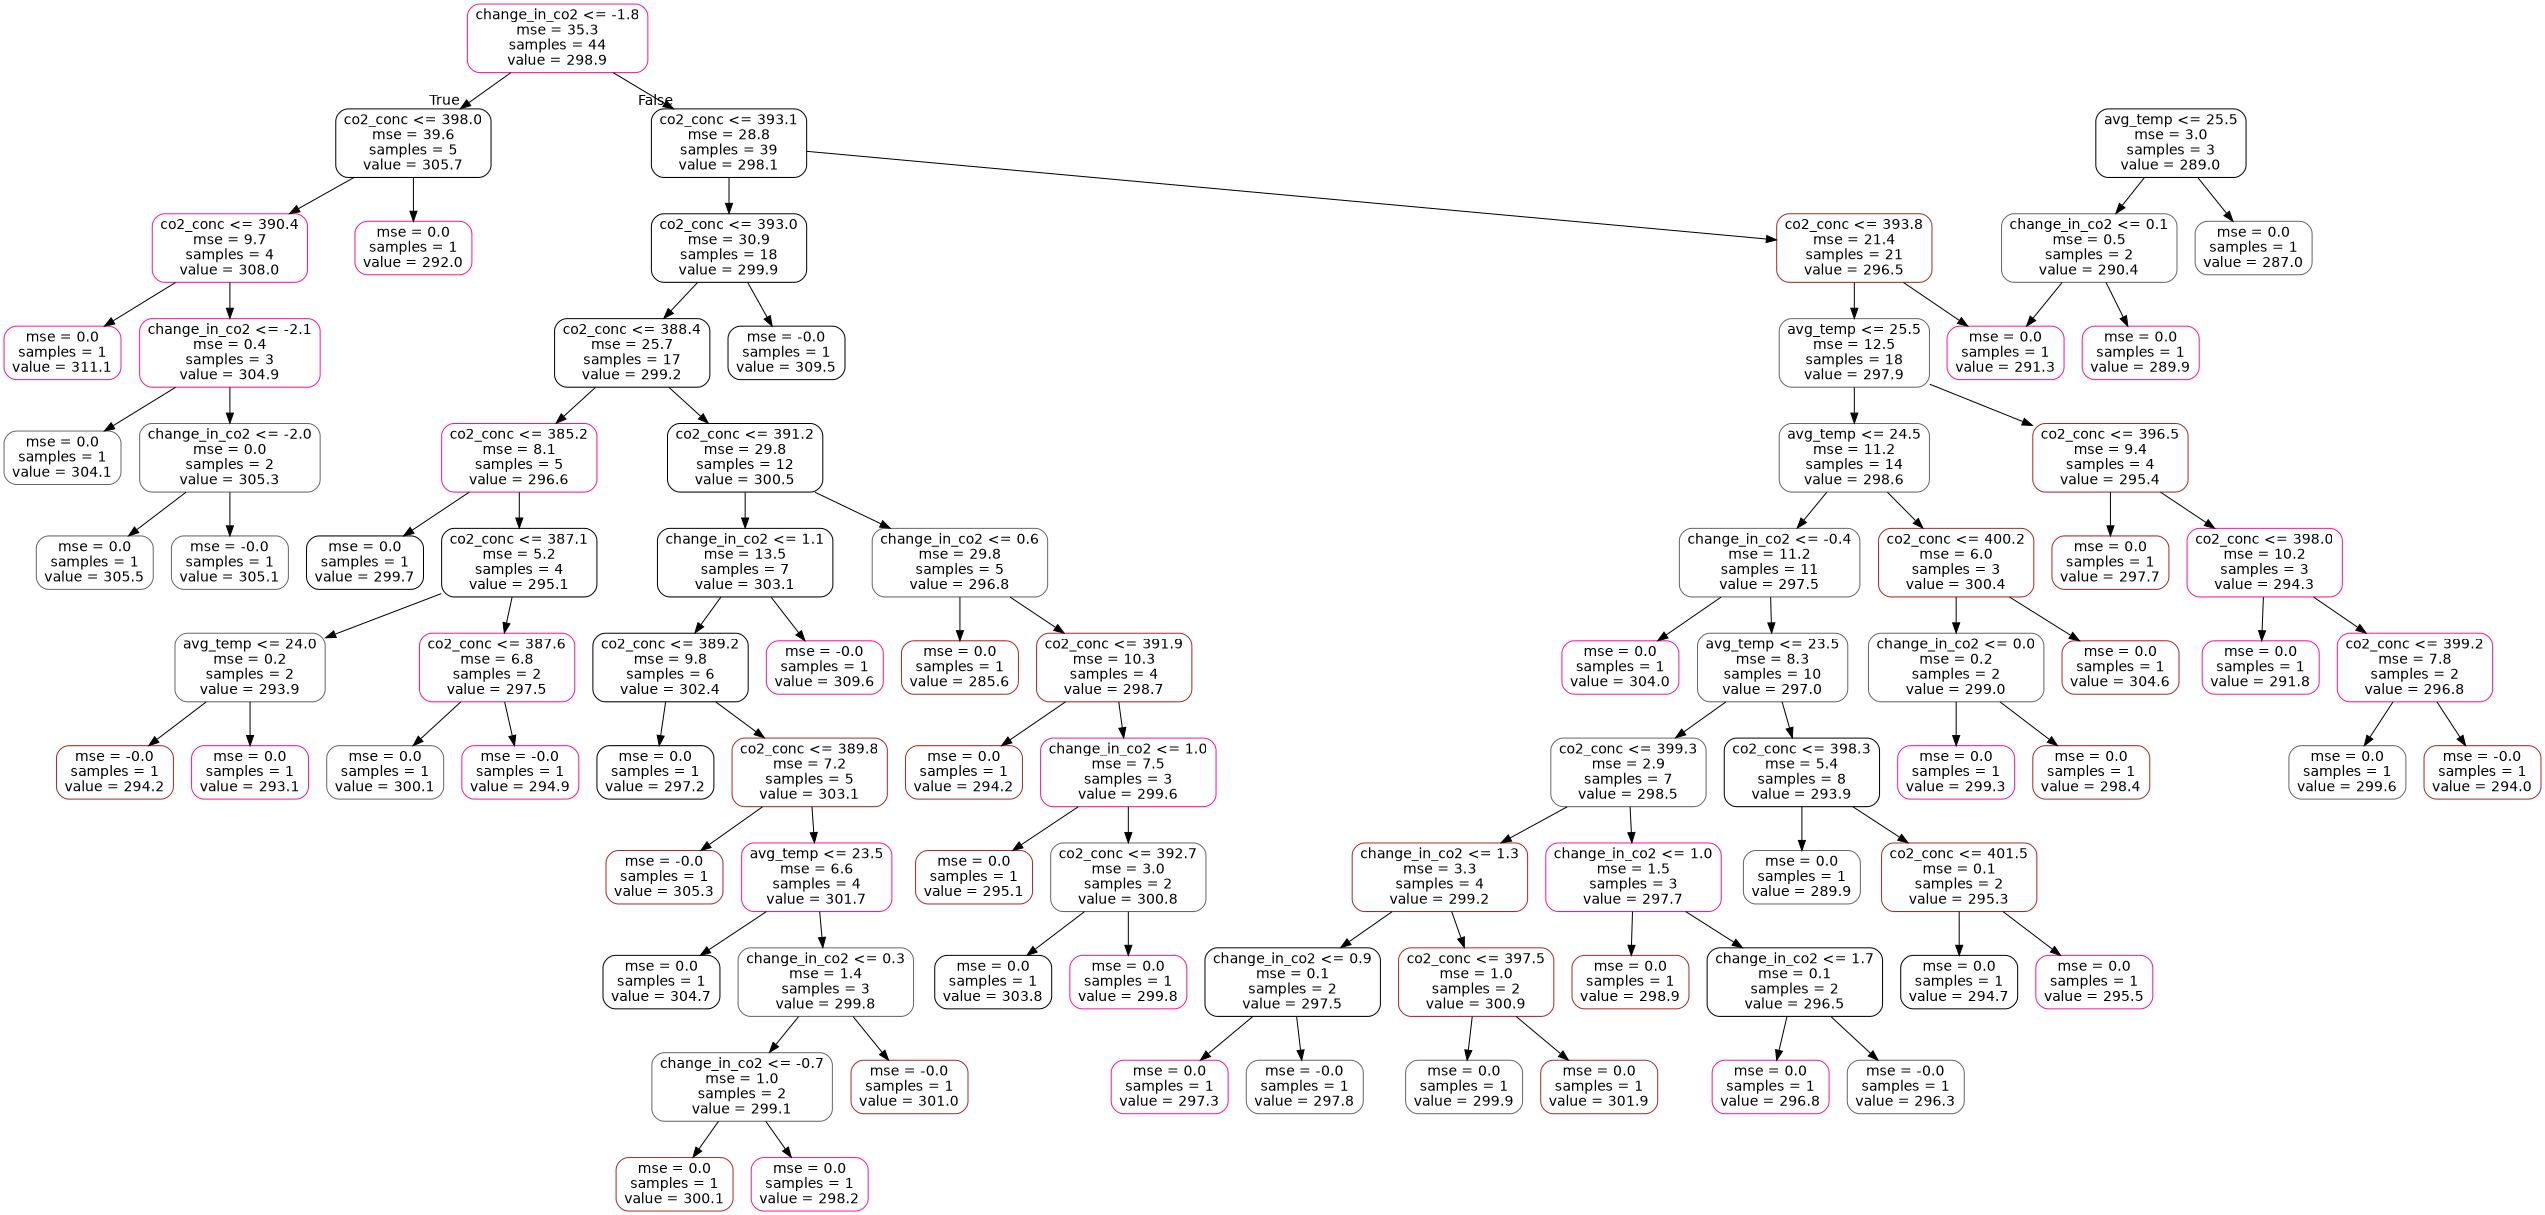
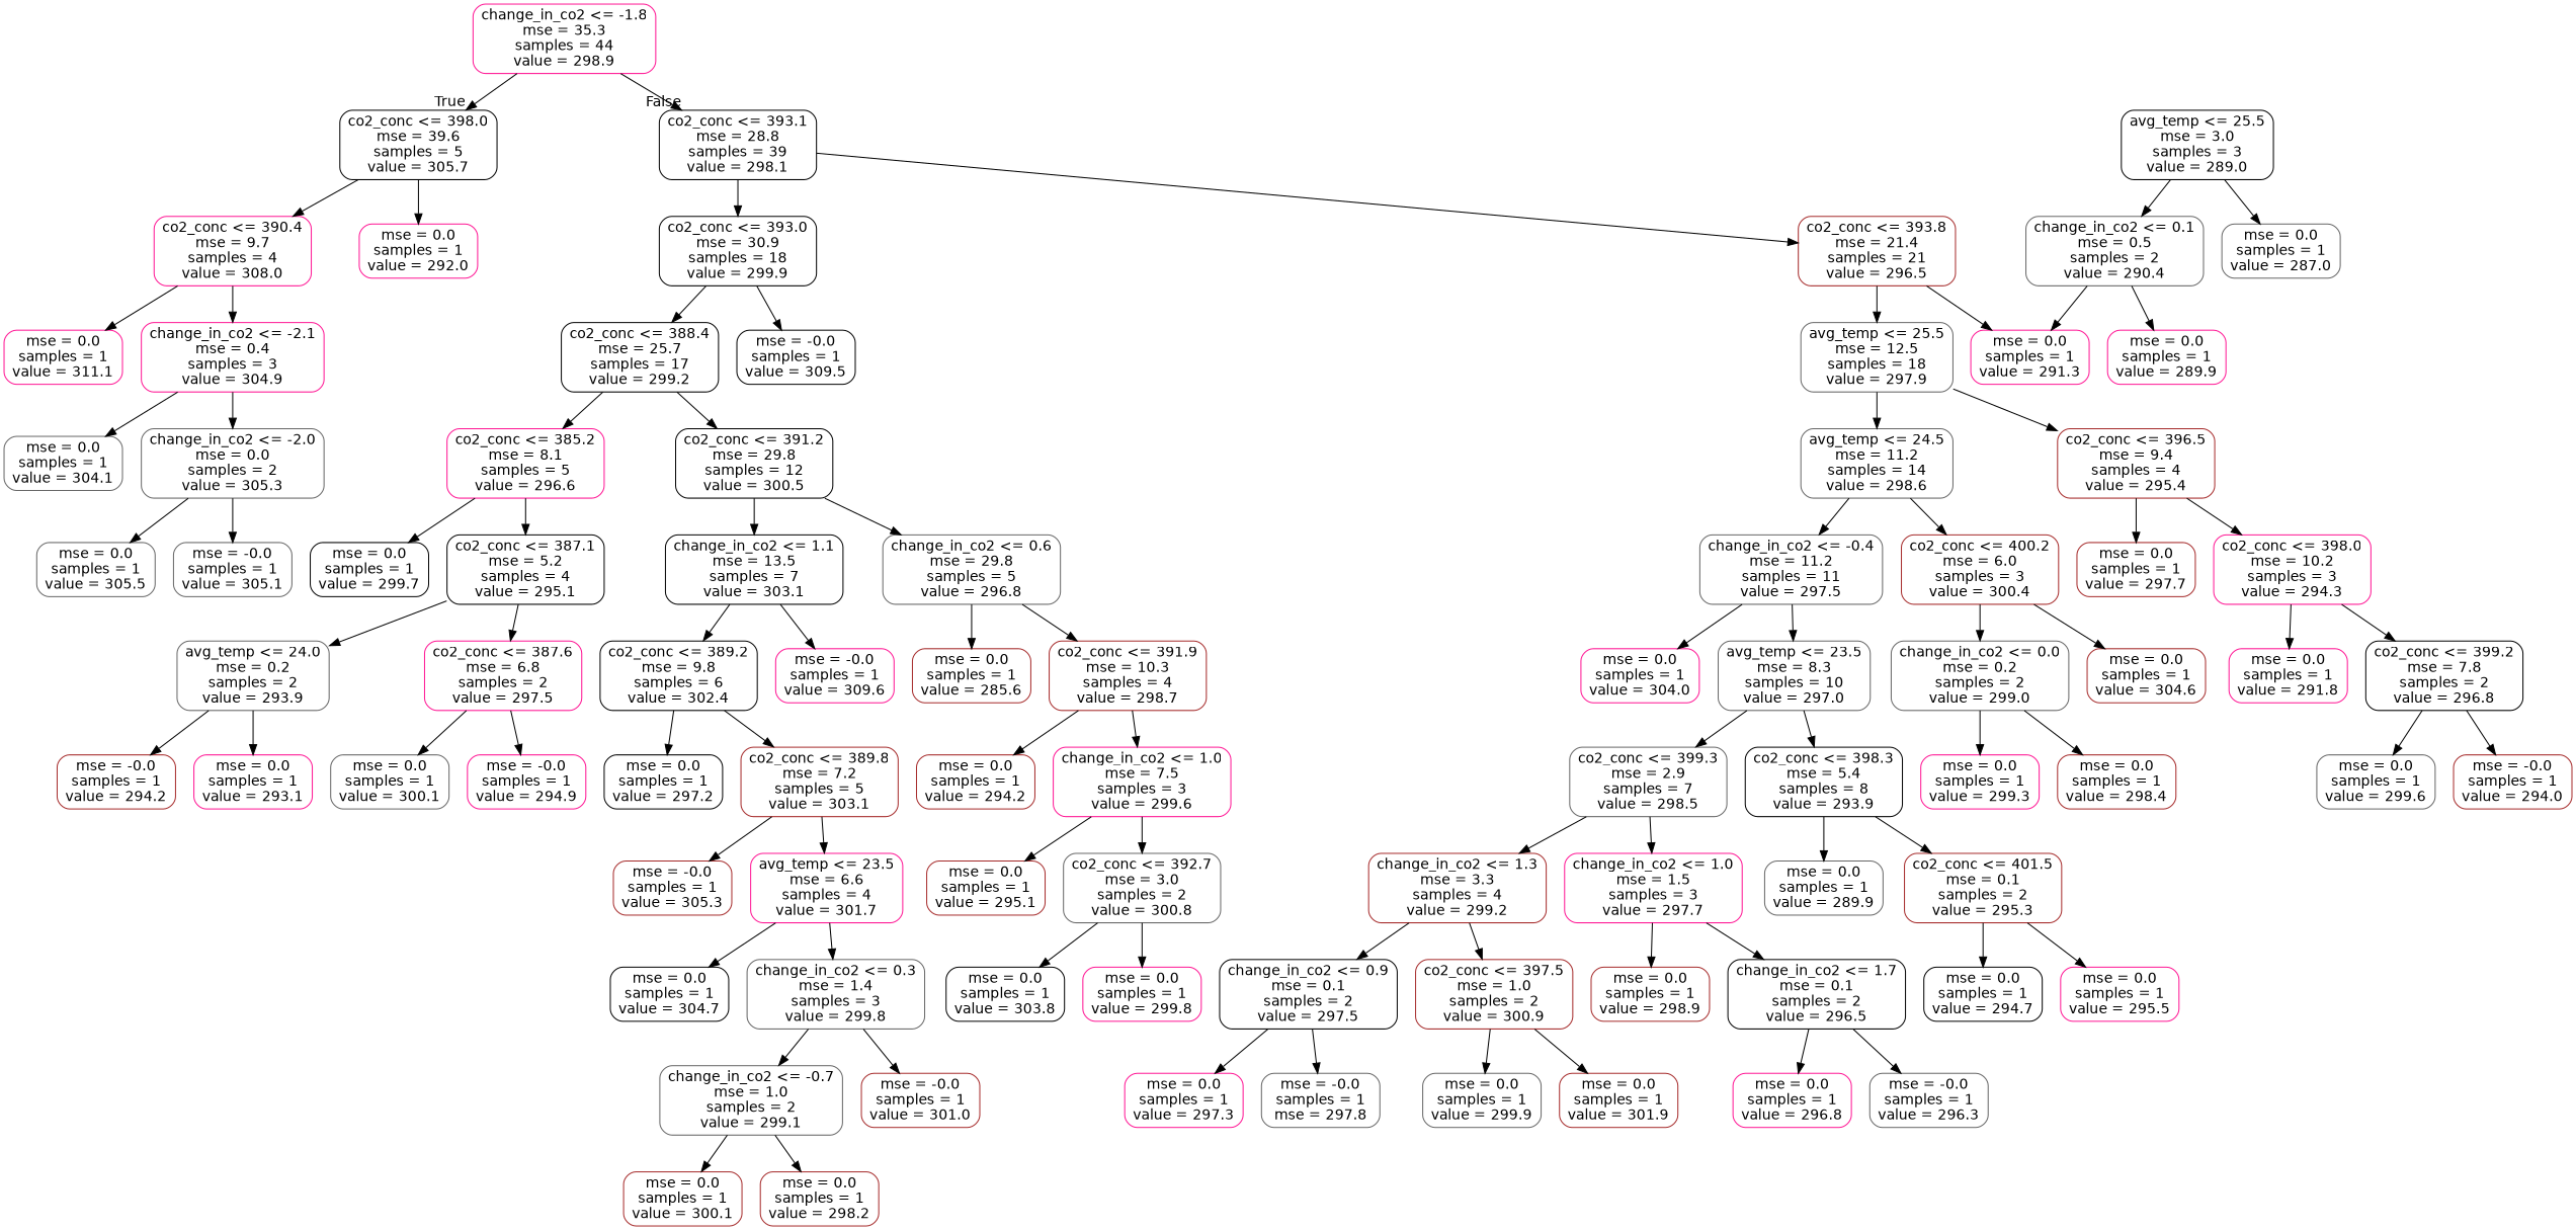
  digraph {
    node [color=deeppink fontname=helvetica shape=box style=rounded]
    edge [fontname=helvetica]
    n1 [label="change_in_co2 <= -1.8\nmse = 35.3\nsamples = 44\nvalue = 298.9"]
    n2 [color=black label="co2_conc <= 398.0\nmse = 39.6\nsamples = 5\nvalue = 305.7"]
    n3 [color=black label="co2_conc <= 393.1\nmse = 28.8\nsamples = 39\nvalue = 298.1"]
    n4 [label="co2_conc <= 390.4\nmse = 9.7\nsamples = 4\nvalue = 308.0"]
    n5 [label="mse = 0.0\nsamples = 1\nvalue = 292.0"]
    n6 [color=black label="co2_conc <= 393.0\nmse = 30.9\nsamples = 18\nvalue = 299.9"]
    n7 [color=brown label="co2_conc <= 393.8\nmse = 21.4\nsamples = 21\nvalue = 296.5"]
    n8 [label="mse = 0.0\nsamples = 1\nvalue = 311.1"]
    n9 [label="change_in_co2 <= -2.1\nmse = 0.4\nsamples = 3\nvalue = 304.9"]
    n10 [color=gray40 label="mse = 0.0\nsamples = 1\nvalue = 304.1"]
    n11 [color=gray40 label="change_in_co2 <= -2.0\nmse = 0.0\nsamples = 2\nvalue = 305.3"]
    n12 [color=gray40 label="mse = 0.0\nsamples = 1\nvalue = 305.5"]
    n13 [color=gray40 label="mse = -0.0\nsamples = 1\nvalue = 305.1"]
    n14 [color=black label="co2_conc <= 388.4\nmse = 25.7\nsamples = 17\nvalue = 299.2"]
    n15 [color=black label="mse = -0.0\nsamples = 1\nvalue = 309.5"]
    n16 [color=gray40 label="avg_temp <= 25.5\nmse = 12.5\nsamples = 18\nvalue = 297.9"]
    n17 [label="mse = 0.0\nsamples = 1\nvalue = 291.3"]
    n18 [label="co2_conc <= 385.2\nmse = 8.1\nsamples = 5\nvalue = 296.6"]
    n19 [color=black label="co2_conc <= 391.2\nmse = 29.8\nsamples = 12\nvalue = 300.5"]
    n20 [color=black label="mse = 0.0\nsamples = 1\nvalue = 299.7"]
    n21 [color=black label="co2_conc <= 387.1\nmse = 5.2\nsamples = 4\nvalue = 295.1"]
    n22 [color=black label="change_in_co2 <= 1.1\nmse = 13.5\nsamples = 7\nvalue = 303.1"]
    n23 [color=gray40 label="change_in_co2 <= 0.6\nmse = 29.8\nsamples = 5\nvalue = 296.8"]
    n24 [color=gray40 label="avg_temp <= 24.0\nmse = 0.2\nsamples = 2\nvalue = 293.9"]
    n25 [label="co2_conc <= 387.6\nmse = 6.8\nsamples = 2\nvalue = 297.5"]
    n26 [color=brown label="mse = -0.0\nsamples = 1\nvalue = 294.2"]
    n27 [label="mse = 0.0\nsamples = 1\nvalue = 293.1"]
    n28 [color=gray40 label="mse = 0.0\nsamples = 1\nvalue = 300.1"]
    n29 [label="mse = -0.0\nsamples = 1\nvalue = 294.9"]
    n30 [color=black label="co2_conc <= 389.2\nmse = 9.8\nsamples = 6\nvalue = 302.4"]
    n31 [label="mse = -0.0\nsamples = 1\nvalue = 309.6"]
    n32 [color=brown label="mse = 0.0\nsamples = 1\nvalue = 285.6"]
    n33 [color=brown label="co2_conc <= 391.9\nmse = 10.3\nsamples = 4\nvalue = 298.7"]
    n34 [color=black label="mse = 0.0\nsamples = 1\nvalue = 297.2"]
    n35 [color=brown label="co2_conc <= 389.8\nmse = 7.2\nsamples = 5\nvalue = 303.1"]
    n36 [color=brown label="mse = -0.0\nsamples = 1\nvalue = 305.3"]
    n37 [label="avg_temp <= 23.5\nmse = 6.6\nsamples = 4\nvalue = 301.7"]
    n38 [color=black label="mse = 0.0\nsamples = 1\nvalue = 304.7"]
    n39 [color=gray40 label="change_in_co2 <= 0.3\nmse = 1.4\nsamples = 3\nvalue = 299.8"]
    n40 [color=gray40 label="change_in_co2 <= -0.7\nmse = 1.0\nsamples = 2\nvalue = 299.1"]
    n41 [color=brown label="mse = -0.0\nsamples = 1\nvalue = 301.0"]
    n42 [color=brown label="mse = 0.0\nsamples = 1\nvalue = 300.1"]
-   n43 [label="mse = 0.0\nsamples = 1\nvalue = 298.2"]
+   n43 [color=brown label="mse = 0.0\nsamples = 1\nvalue = 298.2"]
    n44 [color=brown label="mse = 0.0\nsamples = 1\nvalue = 294.2"]
    n45 [label="change_in_co2 <= 1.0\nmse = 7.5\nsamples = 3\nvalue = 299.6"]
    n46 [color=brown label="mse = 0.0\nsamples = 1\nvalue = 295.1"]
    n47 [color=gray40 label="co2_conc <= 392.7\nmse = 3.0\nsamples = 2\nvalue = 300.8"]
    n48 [color=black label="mse = 0.0\nsamples = 1\nvalue = 303.8"]
    n49 [label="mse = 0.0\nsamples = 1\nvalue = 299.8"]
    n50 [color=black label="avg_temp <= 25.5\nmse = 3.0\nsamples = 3\nvalue = 289.0"]
    n51 [color=gray40 label="change_in_co2 <= 0.1\nmse = 0.5\nsamples = 2\nvalue = 290.4"]
    n52 [color=gray40 label="mse = 0.0\nsamples = 1\nvalue = 287.0"]
    n53 [color=gray40 label="avg_temp <= 24.5\nmse = 11.2\nsamples = 14\nvalue = 298.6"]
    n54 [color=brown label="co2_conc <= 396.5\nmse = 9.4\nsamples = 4\nvalue = 295.4"]
    n55 [label="mse = 0.0\nsamples = 1\nvalue = 289.9"]
    n56 [color=gray40 label="change_in_co2 <= -0.4\nmse = 11.2\nsamples = 11\nvalue = 297.5"]
    n57 [color=brown label="co2_conc <= 400.2\nmse = 6.0\nsamples = 3\nvalue = 300.4"]
    n58 [color=brown label="mse = 0.0\nsamples = 1\nvalue = 297.7"]
    n59 [label="co2_conc <= 398.0\nmse = 10.2\nsamples = 3\nvalue = 294.3"]
    n60 [label="mse = 0.0\nsamples = 1\nvalue = 304.0"]
    n61 [color=gray40 label="avg_temp <= 23.5\nmse = 8.3\nsamples = 10\nvalue = 297.0"]
    n62 [color=gray40 label="change_in_co2 <= 0.0\nmse = 0.2\nsamples = 2\nvalue = 299.0"]
    n63 [color=brown label="mse = 0.0\nsamples = 1\nvalue = 304.6"]
    n64 [color=gray40 label="co2_conc <= 399.3\nmse = 2.9\nsamples = 7\nvalue = 298.5"]
    n65 [color=black label="co2_conc <= 398.3\nmse = 5.4\nsamples = 8\nvalue = 293.9"]
    n66 [color=brown label="change_in_co2 <= 1.3\nmse = 3.3\nsamples = 4\nvalue = 299.2"]
    n67 [label="change_in_co2 <= 1.0\nmse = 1.5\nsamples = 3\nvalue = 297.7"]
    n68 [color=gray40 label="mse = 0.0\nsamples = 1\nvalue = 289.9"]
    n69 [color=brown label="co2_conc <= 401.5\nmse = 0.1\nsamples = 2\nvalue = 295.3"]
    n70 [color=black label="change_in_co2 <= 0.9\nmse = 0.1\nsamples = 2\nvalue = 297.5"]
    n71 [color=brown label="co2_conc <= 397.5\nmse = 1.0\nsamples = 2\nvalue = 300.9"]
    n72 [color=brown label="mse = 0.0\nsamples = 1\nvalue = 298.9"]
    n73 [color=black label="change_in_co2 <= 1.7\nmse = 0.1\nsamples = 2\nvalue = 296.5"]
    n74 [label="mse = 0.0\nsamples = 1\nvalue = 297.3"]
-   n75 [color=gray40 label="mse = -0.0\nsamples = 1\nvalue = 297.8"]
+   n75 [color=gray40 label="mse = -0.0\nsamples = 1\nmse = 297.8"]
    n76 [color=gray40 label="mse = 0.0\nsamples = 1\nvalue = 299.9"]
    n77 [color=brown label="mse = 0.0\nsamples = 1\nvalue = 301.9"]
    n78 [label="mse = 0.0\nsamples = 1\nvalue = 296.8"]
    n79 [color=gray40 label="mse = -0.0\nsamples = 1\nvalue = 296.3"]
    n80 [color=black label="mse = 0.0\nsamples = 1\nvalue = 294.7"]
    n81 [label="mse = 0.0\nsamples = 1\nvalue = 295.5"]
    n82 [label="mse = 0.0\nsamples = 1\nvalue = 299.3"]
    n83 [color=brown label="mse = 0.0\nsamples = 1\nvalue = 298.4"]
    n84 [label="mse = 0.0\nsamples = 1\nvalue = 291.8"]
-   n85 [label="co2_conc <= 399.2\nmse = 7.8\nsamples = 2\nvalue = 296.8"]
+   n85 [color=black label="co2_conc <= 399.2\nmse = 7.8\nsamples = 2\nvalue = 296.8"]
    n86 [color=gray40 label="mse = 0.0\nsamples = 1\nvalue = 299.6"]
    n87 [color=brown label="mse = -0.0\nsamples = 1\nvalue = 294.0"]
    n1 -> n2 [headlabel=True labelangle=45 labeldistance=2.5]
    n1 -> n3 [headlabel=False labelangle=-45 labeldistance=2.5]
    n2 -> n4
    n2 -> n5
    n3 -> n6
    n3 -> n7
    n4 -> n8
    n4 -> n9
    n6 -> n14
    n6 -> n15
    n7 -> n16
    n7 -> n17
    n9 -> n10
    n9 -> n11
    n11 -> n12
    n11 -> n13
    n14 -> n18
    n14 -> n19
    n16 -> n53
    n16 -> n54
    n18 -> n20
    n18 -> n21
    n19 -> n22
    n19 -> n23
    n21 -> n24
    n21 -> n25
    n22 -> n30
    n22 -> n31
    n23 -> n32
    n23 -> n33
    n24 -> n26
    n24 -> n27
    n25 -> n28
    n25 -> n29
    n30 -> n34
    n30 -> n35
    n33 -> n44
    n33 -> n45
    n35 -> n36
    n35 -> n37
    n37 -> n38
    n37 -> n39
    n39 -> n40
    n39 -> n41
    n40 -> n42
    n40 -> n43
    n45 -> n46
    n45 -> n47
    n47 -> n48
    n47 -> n49
    n50 -> n51
    n50 -> n52
    n51 -> n17
    n51 -> n55
    n53 -> n56
    n53 -> n57
    n54 -> n58
    n54 -> n59
    n56 -> n60
    n56 -> n61
    n57 -> n62
    n57 -> n63
    n59 -> n84
    n59 -> n85
    n61 -> n64
    n61 -> n65
    n62 -> n82
    n62 -> n83
    n64 -> n66
    n64 -> n67
    n65 -> n68
    n65 -> n69
    n66 -> n70
    n66 -> n71
    n67 -> n72
    n67 -> n73
    n69 -> n80
    n69 -> n81
    n70 -> n74
    n70 -> n75
    n71 -> n76
    n71 -> n77
    n73 -> n78
    n73 -> n79
    n85 -> n86
    n85 -> n87
  }
